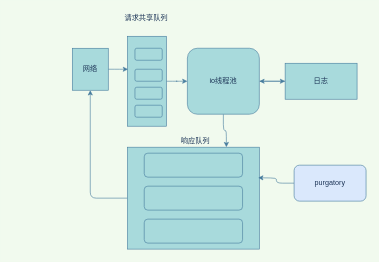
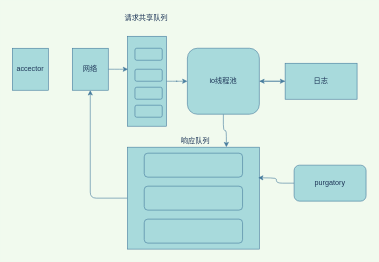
  <mxCell id="0" />
  <mxCell id="1" parent="0" />
+ <mxCell id="2" value="accector" style="rounded=0;whiteSpace=wrap;html=1;sketch=0;fontColor=#1D3557;strokeColor=#457B9D;fillColor=#A8DADC;" parent="1" vertex="1"><mxGeometry x="20" y="80" width="60" height="70" as="geometry" /></mxCell>
  <mxCell id="3" style="edgeStyle=orthogonalEdgeStyle;curved=0;rounded=1;sketch=0;orthogonalLoop=1;jettySize=auto;html=1;fontColor=#1D3557;strokeColor=#457B9D;fillColor=#A8DADC;entryX=0.5;entryY=1;entryDx=0;entryDy=0;" parent="1" source="4" target="20" edge="1"><mxGeometry relative="1" as="geometry"><mxPoint x="50" y="330" as="targetPoint" /></mxGeometry></mxCell>
  <mxCell id="4" value="" style="rounded=0;whiteSpace=wrap;html=1;sketch=0;fontColor=#1D3557;strokeColor=#457B9D;fillColor=#A8DADC;" parent="1" vertex="1"><mxGeometry x="212" y="245" width="220" height="170" as="geometry" /></mxCell>
  <mxCell id="5" style="edgeStyle=orthogonalEdgeStyle;curved=0;rounded=1;sketch=0;orthogonalLoop=1;jettySize=auto;html=1;fontColor=#1D3557;strokeColor=#457B9D;fillColor=#A8DADC;" parent="1" source="6" edge="1"><mxGeometry relative="1" as="geometry"><mxPoint x="430" y="296" as="targetPoint" /></mxGeometry></mxCell>
- <mxCell id="6" value="purgatory" style="rounded=1;whiteSpace=wrap;html=1;sketch=0;fontColor=#1D3557;strokeColor=#457B9D;fillColor=#dae8fc;" parent="1" vertex="1"><mxGeometry x="490" y="275" width="120" height="60" as="geometry" /></mxCell>
+ <mxCell id="6" value="purgatory" style="rounded=1;whiteSpace=wrap;html=1;sketch=0;fontColor=#1D3557;strokeColor=#457B9D;fillColor=#A8DADC;" parent="1" vertex="1"><mxGeometry x="490" y="275" width="120" height="60" as="geometry" /></mxCell>
  <mxCell id="7" style="edgeStyle=orthogonalEdgeStyle;curved=0;rounded=1;sketch=0;orthogonalLoop=1;jettySize=auto;html=1;fontColor=#1D3557;strokeColor=#457B9D;fillColor=#A8DADC;" parent="1" source="9" target="11" edge="1"><mxGeometry relative="1" as="geometry"><mxPoint x="450" y="115" as="targetPoint" /></mxGeometry></mxCell>
  <mxCell id="8" style="edgeStyle=orthogonalEdgeStyle;curved=0;rounded=1;sketch=0;orthogonalLoop=1;jettySize=auto;html=1;entryX=0.75;entryY=0;entryDx=0;entryDy=0;fontColor=#1D3557;strokeColor=#457B9D;fillColor=#A8DADC;" parent="1" source="9" target="4" edge="1"><mxGeometry relative="1" as="geometry" /></mxCell>
  <mxCell id="9" value="io线程池" style="rounded=1;whiteSpace=wrap;html=1;sketch=0;fontColor=#1D3557;strokeColor=#457B9D;fillColor=#A8DADC;" parent="1" vertex="1"><mxGeometry x="312" y="80" width="120" height="110" as="geometry" /></mxCell>
  <mxCell id="10" style="edgeStyle=orthogonalEdgeStyle;curved=0;rounded=1;sketch=0;orthogonalLoop=1;jettySize=auto;html=1;entryX=1;entryY=0.5;entryDx=0;entryDy=0;fontColor=#1D3557;strokeColor=#457B9D;fillColor=#A8DADC;" parent="1" source="11" target="9" edge="1"><mxGeometry relative="1" as="geometry" /></mxCell>
  <mxCell id="11" value="日志" style="rounded=0;whiteSpace=wrap;html=1;sketch=0;fontColor=#1D3557;strokeColor=#457B9D;fillColor=#A8DADC;" parent="1" vertex="1"><mxGeometry x="475" y="105" width="120" height="60" as="geometry" /></mxCell>
  <mxCell id="12" value="响应队列" style="text;html=1;align=center;verticalAlign=middle;resizable=0;points=[];autosize=1;strokeColor=none;fontColor=#1D3557;" parent="1" vertex="1"><mxGeometry x="295" y="225" width="60" height="20" as="geometry" /></mxCell>
  <mxCell id="13" style="edgeStyle=orthogonalEdgeStyle;curved=0;rounded=1;sketch=0;orthogonalLoop=1;jettySize=auto;html=1;entryX=0;entryY=0.5;entryDx=0;entryDy=0;fontColor=#1D3557;strokeColor=#457B9D;fillColor=#A8DADC;" parent="1" source="14" target="9" edge="1"><mxGeometry relative="1" as="geometry" /></mxCell>
  <mxCell id="14" value="" style="rounded=0;whiteSpace=wrap;html=1;sketch=0;fontColor=#1D3557;strokeColor=#457B9D;fillColor=#A8DADC;" parent="1" vertex="1"><mxGeometry x="212" y="60" width="65" height="150" as="geometry" /></mxCell>
  <mxCell id="15" value="请求共享队列" style="text;html=1;strokeColor=none;fillColor=none;align=center;verticalAlign=middle;whiteSpace=wrap;rounded=0;sketch=0;fontColor=#1D3557;" parent="1" vertex="1"><mxGeometry x="200" y="20" width="87" height="20" as="geometry" /></mxCell>
  <mxCell id="16" value="" style="rounded=1;whiteSpace=wrap;html=1;sketch=0;fontColor=#1D3557;strokeColor=#457B9D;fillColor=#A8DADC;" parent="1" vertex="1"><mxGeometry x="240" y="255" width="164" height="40" as="geometry" /></mxCell>
  <mxCell id="17" value="" style="rounded=1;whiteSpace=wrap;html=1;sketch=0;fontColor=#1D3557;strokeColor=#457B9D;fillColor=#A8DADC;" parent="1" vertex="1"><mxGeometry x="240" y="365" width="164" height="40" as="geometry" /></mxCell>
  <mxCell id="18" value="" style="rounded=1;whiteSpace=wrap;html=1;sketch=0;fontColor=#1D3557;strokeColor=#457B9D;fillColor=#A8DADC;" parent="1" vertex="1"><mxGeometry x="240" y="310" width="164" height="40" as="geometry" /></mxCell>
  <mxCell id="19" style="edgeStyle=orthogonalEdgeStyle;curved=0;rounded=1;sketch=0;orthogonalLoop=1;jettySize=auto;html=1;entryX=0.015;entryY=0.367;entryDx=0;entryDy=0;fontColor=#1D3557;strokeColor=#457B9D;fillColor=#A8DADC;entryPerimeter=0;" parent="1" source="20" target="14" edge="1"><mxGeometry relative="1" as="geometry" /></mxCell>
  <mxCell id="20" value="网络" style="whiteSpace=wrap;html=1;sketch=0;fontColor=#1D3557;strokeColor=#457B9D;fillColor=#A8DADC;rounded=0;" parent="1" vertex="1"><mxGeometry x="120" y="80" width="60" height="70" as="geometry" /></mxCell>
  <mxCell id="21" value="" style="rounded=1;whiteSpace=wrap;html=1;sketch=0;fontColor=#1D3557;strokeColor=#457B9D;fillColor=#A8DADC;" parent="1" vertex="1"><mxGeometry x="224.5" y="80" width="45.5" height="20" as="geometry" /></mxCell>
  <mxCell id="22" value="" style="rounded=1;whiteSpace=wrap;html=1;sketch=0;fontColor=#1D3557;strokeColor=#457B9D;fillColor=#A8DADC;" parent="1" vertex="1"><mxGeometry x="224.5" y="115" width="45.5" height="20" as="geometry" /></mxCell>
  <mxCell id="23" value="" style="rounded=1;whiteSpace=wrap;html=1;sketch=0;fontColor=#1D3557;strokeColor=#457B9D;fillColor=#A8DADC;" parent="1" vertex="1"><mxGeometry x="224.5" y="145" width="45.5" height="20" as="geometry" /></mxCell>
  <mxCell id="24" value="" style="rounded=1;whiteSpace=wrap;html=1;sketch=0;fontColor=#1D3557;strokeColor=#457B9D;fillColor=#A8DADC;" parent="1" vertex="1"><mxGeometry x="224.5" y="175" width="45.5" height="20" as="geometry" /></mxCell>
